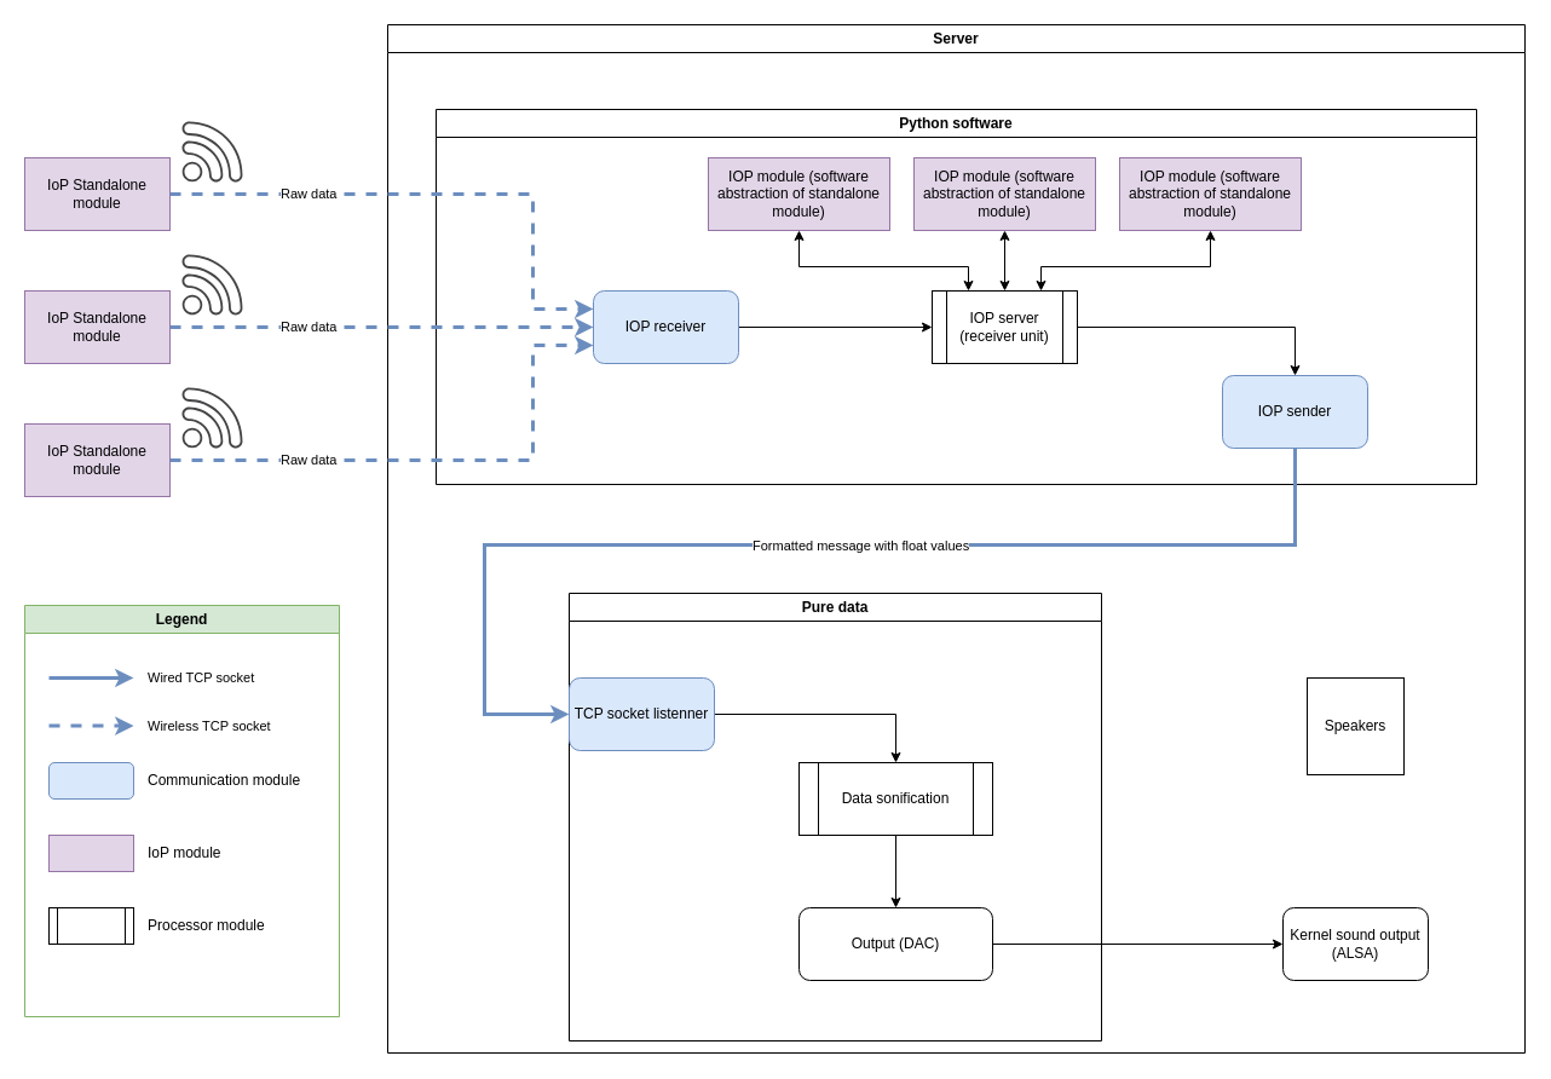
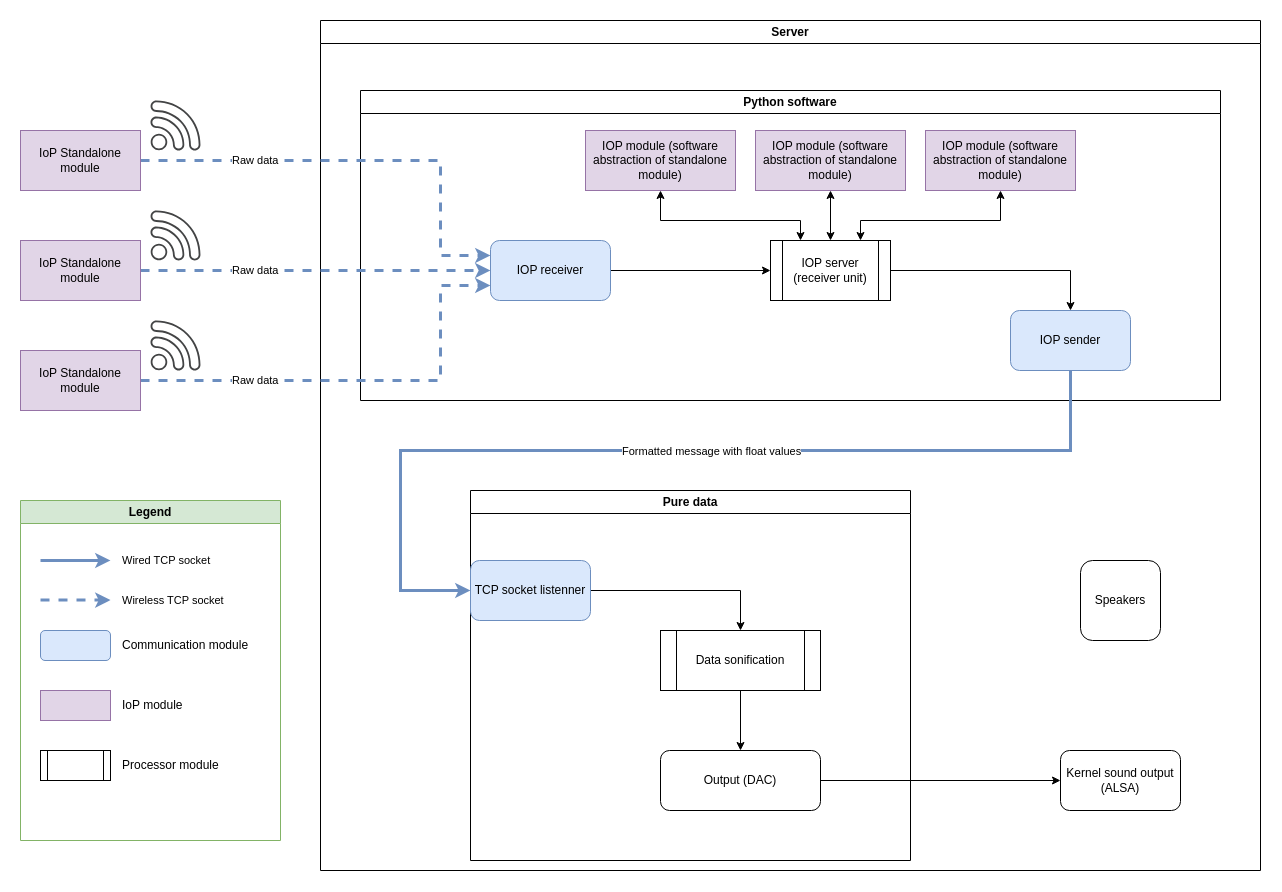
  <mxCell id="0" />
  <mxCell id="1" parent="0" />
  <mxCell id="2" value="Server" style="swimlane;whiteSpace=wrap;html=1;labelBackgroundColor=none;labelBorderColor=none;rounded=0;" parent="1" vertex="1"><mxGeometry x="320" y="20" width="940" height="850" as="geometry" /></mxCell>
  <mxCell id="3" value="Pure data" style="swimlane;whiteSpace=wrap;html=1;labelBackgroundColor=none;" parent="2" vertex="1"><mxGeometry x="150" y="470" width="440" height="370" as="geometry"><mxRectangle x="70" y="60" width="90" height="30" as="alternateBounds" /></mxGeometry></mxCell>
  <mxCell id="4" style="edgeStyle=orthogonalEdgeStyle;rounded=0;orthogonalLoop=1;jettySize=auto;html=1;entryX=0.5;entryY=0;entryDx=0;entryDy=0;" parent="3" source="5" target="8" edge="1"><mxGeometry relative="1" as="geometry" /></mxCell>
  <mxCell id="5" value="Data sonification" style="shape=process;whiteSpace=wrap;html=1;backgroundOutline=1;" parent="3" vertex="1"><mxGeometry x="190" y="140" width="160" height="60" as="geometry" /></mxCell>
  <mxCell id="6" style="edgeStyle=orthogonalEdgeStyle;rounded=0;orthogonalLoop=1;jettySize=auto;html=1;" parent="3" source="7" target="5" edge="1"><mxGeometry relative="1" as="geometry" /></mxCell>
  <mxCell id="7" value="&lt;span style=&quot;color: rgb(0, 0, 0); font-family: Helvetica; font-size: 12px; font-style: normal; font-variant-ligatures: normal; font-variant-caps: normal; font-weight: 400; letter-spacing: normal; orphans: 2; text-align: center; text-indent: 0px; text-transform: none; widows: 2; word-spacing: 0px; -webkit-text-stroke-width: 0px; white-space: normal; text-decoration-thickness: initial; text-decoration-style: initial; text-decoration-color: initial; float: none; display: inline !important;&quot;&gt;TCP socket listenner&lt;/span&gt;" style="rounded=1;whiteSpace=wrap;html=1;fillColor=#dae8fc;strokeColor=#6c8ebf;labelBackgroundColor=none;" parent="3" vertex="1"><mxGeometry y="70" width="120" height="60" as="geometry" /></mxCell>
  <mxCell id="8" value="Output (DAC)" style="rounded=1;whiteSpace=wrap;html=1;" parent="3" vertex="1"><mxGeometry x="190" y="260" width="160" height="60" as="geometry" /></mxCell>
  <mxCell id="9" value="Kernel sound output (ALSA)" style="rounded=1;whiteSpace=wrap;html=1;" parent="2" vertex="1"><mxGeometry x="740" y="730" width="120" height="60" as="geometry" /></mxCell>
  <mxCell id="10" style="edgeStyle=orthogonalEdgeStyle;rounded=0;orthogonalLoop=1;jettySize=auto;html=1;" parent="2" source="8" target="9" edge="1"><mxGeometry relative="1" as="geometry" /></mxCell>
- <mxCell id="11" value="Speakers" style="whiteSpace=wrap;html=1;aspect=fixed;" parent="2" vertex="1"><mxGeometry x="760" y="540" width="80" height="80" as="geometry" /></mxCell>
+ <mxCell id="11" value="Speakers" style="whiteSpace=wrap;html=1;aspect=fixed;rounded=1;" parent="2" vertex="1"><mxGeometry x="760" y="540" width="80" height="80" as="geometry" /></mxCell>
  <mxCell id="12" value="Python software" style="swimlane;whiteSpace=wrap;html=1;" parent="2" vertex="1"><mxGeometry x="40" y="70" width="860" height="310" as="geometry"><mxRectangle x="40" y="70" width="130" height="30" as="alternateBounds" /></mxGeometry></mxCell>
  <mxCell id="13" style="edgeStyle=orthogonalEdgeStyle;rounded=0;orthogonalLoop=1;jettySize=auto;html=1;entryX=0;entryY=0.5;entryDx=0;entryDy=0;" edge="1" parent="12" source="14" target="16"><mxGeometry relative="1" as="geometry" /></mxCell>
  <mxCell id="14" value="IOP receiver" style="rounded=1;whiteSpace=wrap;html=1;fillColor=#dae8fc;strokeColor=#6c8ebf;" vertex="1" parent="12"><mxGeometry x="130" y="150" width="120" height="60" as="geometry" /></mxCell>
  <mxCell id="15" style="edgeStyle=orthogonalEdgeStyle;rounded=0;orthogonalLoop=1;jettySize=auto;html=1;entryX=0.5;entryY=0;entryDx=0;entryDy=0;" edge="1" parent="12" source="16" target="23"><mxGeometry relative="1" as="geometry" /></mxCell>
  <mxCell id="16" value="IOP server (receiver unit)" style="rounded=0;whiteSpace=wrap;html=1;shape=process;backgroundOutline=1;" vertex="1" parent="12"><mxGeometry x="410" y="150" width="120" height="60" as="geometry" /></mxCell>
  <mxCell id="17" style="edgeStyle=orthogonalEdgeStyle;rounded=0;orthogonalLoop=1;jettySize=auto;html=1;entryX=0.25;entryY=0;entryDx=0;entryDy=0;startArrow=classic;startFill=1;" edge="1" parent="12" source="18" target="16"><mxGeometry relative="1" as="geometry"><Array as="points"><mxPoint x="300" y="130" /><mxPoint x="440" y="130" /></Array></mxGeometry></mxCell>
  <mxCell id="18" value="IOP module (software abstraction of standalone module)" style="rounded=0;whiteSpace=wrap;html=1;fillColor=#e1d5e7;strokeColor=#9673a6;" vertex="1" parent="12"><mxGeometry x="225" y="40" width="150" height="60" as="geometry" /></mxCell>
  <mxCell id="19" style="edgeStyle=orthogonalEdgeStyle;rounded=0;orthogonalLoop=1;jettySize=auto;html=1;entryX=0.5;entryY=0;entryDx=0;entryDy=0;startArrow=classic;startFill=1;" edge="1" parent="12" source="20" target="16"><mxGeometry relative="1" as="geometry" /></mxCell>
  <mxCell id="20" value="IOP module (software abstraction of standalone module)" style="rounded=0;whiteSpace=wrap;html=1;fillColor=#e1d5e7;strokeColor=#9673a6;" vertex="1" parent="12"><mxGeometry x="395" y="40" width="150" height="60" as="geometry" /></mxCell>
  <mxCell id="21" style="edgeStyle=orthogonalEdgeStyle;rounded=0;orthogonalLoop=1;jettySize=auto;html=1;entryX=0.75;entryY=0;entryDx=0;entryDy=0;startArrow=classic;startFill=1;" edge="1" parent="12" source="22" target="16"><mxGeometry relative="1" as="geometry"><Array as="points"><mxPoint x="640" y="130" /><mxPoint x="500" y="130" /></Array></mxGeometry></mxCell>
  <mxCell id="22" value="IOP module (software abstraction of standalone module)" style="rounded=0;whiteSpace=wrap;html=1;fillColor=#e1d5e7;strokeColor=#9673a6;" vertex="1" parent="12"><mxGeometry x="565" y="40" width="150" height="60" as="geometry" /></mxCell>
  <mxCell id="23" value="IOP sender" style="rounded=1;whiteSpace=wrap;html=1;fillColor=#dae8fc;strokeColor=#6c8ebf;" vertex="1" parent="12"><mxGeometry x="650" y="220" width="120" height="60" as="geometry" /></mxCell>
  <mxCell id="24" style="edgeStyle=orthogonalEdgeStyle;rounded=0;orthogonalLoop=1;jettySize=auto;html=1;entryX=0.5;entryY=1;entryDx=0;entryDy=0;startArrow=classic;startFill=1;endArrow=none;endFill=0;strokeWidth=3;fillColor=#dae8fc;strokeColor=#6c8ebf;" edge="1" parent="2" source="7" target="23"><mxGeometry relative="1" as="geometry"><Array as="points"><mxPoint x="80" y="570" /><mxPoint x="80" y="430" /><mxPoint x="750" y="430" /></Array></mxGeometry></mxCell>
  <mxCell id="25" value="Formatted message with float values" style="edgeLabel;html=1;align=left;verticalAlign=middle;resizable=0;points=[];labelPosition=right;verticalLabelPosition=middle;" vertex="1" connectable="0" parent="24"><mxGeometry x="0.614" y="-3" relative="1" as="geometry"><mxPoint x="-345" y="-3" as="offset" /></mxGeometry></mxCell>
  <mxCell id="26" value="&lt;span style=&quot;text-align: center;&quot;&gt;Raw data&lt;/span&gt;" style="edgeStyle=orthogonalEdgeStyle;rounded=0;orthogonalLoop=1;jettySize=auto;html=1;entryX=0;entryY=0.25;entryDx=0;entryDy=0;fillColor=#dae8fc;strokeColor=#6c8ebf;strokeWidth=3;dashed=1;labelPosition=right;verticalLabelPosition=middle;align=left;verticalAlign=middle;" edge="1" parent="1" source="27" target="14"><mxGeometry x="-0.596" relative="1" as="geometry"><mxPoint x="370" y="160" as="targetPoint" /><Array as="points"><mxPoint x="440" y="160" /><mxPoint x="440" y="255" /></Array><mxPoint as="offset" /></mxGeometry></mxCell>
  <mxCell id="27" value="IoP Standalone module" style="rounded=0;whiteSpace=wrap;html=1;fillColor=#e1d5e7;strokeColor=#9673a6;" parent="1" vertex="1"><mxGeometry x="20" y="130" width="120" height="60" as="geometry" /></mxCell>
  <mxCell id="28" value="&lt;span style=&quot;color: rgb(0, 0, 0); font-family: Helvetica; font-size: 11px; font-style: normal; font-variant-ligatures: normal; font-variant-caps: normal; font-weight: 400; letter-spacing: normal; orphans: 2; text-align: center; text-indent: 0px; text-transform: none; widows: 2; word-spacing: 0px; -webkit-text-stroke-width: 0px; white-space: nowrap; background-color: rgb(255, 255, 255); text-decoration-thickness: initial; text-decoration-style: initial; text-decoration-color: initial; display: inline !important; float: none;&quot;&gt;Raw data&lt;/span&gt;" style="edgeStyle=orthogonalEdgeStyle;rounded=0;orthogonalLoop=1;jettySize=auto;html=1;entryX=0;entryY=0.5;entryDx=0;entryDy=0;fillColor=#dae8fc;strokeColor=#6c8ebf;strokeWidth=3;dashed=1;labelPosition=right;verticalLabelPosition=middle;align=left;verticalAlign=middle;" edge="1" parent="1" source="29" target="14"><mxGeometry x="-0.486" relative="1" as="geometry"><mxPoint as="offset" /></mxGeometry></mxCell>
  <mxCell id="29" value="IoP Standalone module" style="rounded=0;whiteSpace=wrap;html=1;fillColor=#e1d5e7;strokeColor=#9673a6;" parent="1" vertex="1"><mxGeometry x="20" y="240" width="120" height="60" as="geometry" /></mxCell>
  <mxCell id="30" value="&lt;span style=&quot;color: rgb(0, 0, 0); font-family: Helvetica; font-size: 11px; font-style: normal; font-variant-ligatures: normal; font-variant-caps: normal; font-weight: 400; letter-spacing: normal; orphans: 2; text-align: center; text-indent: 0px; text-transform: none; widows: 2; word-spacing: 0px; -webkit-text-stroke-width: 0px; white-space: nowrap; background-color: rgb(255, 255, 255); text-decoration-thickness: initial; text-decoration-style: initial; text-decoration-color: initial; display: inline !important; float: none;&quot;&gt;Raw data&lt;/span&gt;" style="edgeStyle=orthogonalEdgeStyle;rounded=0;orthogonalLoop=1;jettySize=auto;html=1;entryX=0;entryY=0.75;entryDx=0;entryDy=0;fillColor=#dae8fc;strokeColor=#6c8ebf;strokeWidth=3;dashed=1;labelPosition=right;verticalLabelPosition=middle;align=left;verticalAlign=middle;" edge="1" parent="1" source="31" target="14"><mxGeometry x="-0.596" relative="1" as="geometry"><mxPoint x="370" y="380" as="targetPoint" /><Array as="points"><mxPoint x="440" y="380" /><mxPoint x="440" y="285" /></Array><mxPoint as="offset" /></mxGeometry></mxCell>
  <mxCell id="31" value="&lt;span style=&quot;color: rgb(0, 0, 0); font-family: Helvetica; font-size: 12px; font-style: normal; font-variant-ligatures: normal; font-variant-caps: normal; font-weight: 400; letter-spacing: normal; orphans: 2; text-align: center; text-indent: 0px; text-transform: none; widows: 2; word-spacing: 0px; -webkit-text-stroke-width: 0px; white-space: normal; text-decoration-thickness: initial; text-decoration-style: initial; text-decoration-color: initial; float: none; display: inline !important;&quot;&gt;IoP Standalone module&lt;/span&gt;" style="rounded=0;whiteSpace=wrap;html=1;fillColor=#e1d5e7;strokeColor=#9673a6;labelBackgroundColor=none;" parent="1" vertex="1"><mxGeometry x="20" y="350" width="120" height="60" as="geometry" /></mxCell>
  <mxCell id="32" value="" style="sketch=0;pointerEvents=1;shadow=0;dashed=0;html=1;strokeColor=none;fillColor=#434445;aspect=fixed;labelPosition=center;verticalLabelPosition=bottom;verticalAlign=top;align=center;outlineConnect=0;shape=mxgraph.vvd.wi_fi;" vertex="1" parent="1"><mxGeometry y="100" width="50" height="50" as="geometry" x="150" /></mxCell>
  <mxCell id="33" value="" style="sketch=0;pointerEvents=1;shadow=0;dashed=0;html=1;strokeColor=none;fillColor=#434445;aspect=fixed;labelPosition=center;verticalLabelPosition=bottom;verticalAlign=top;align=center;outlineConnect=0;shape=mxgraph.vvd.wi_fi;" vertex="1" parent="1"><mxGeometry y="210" width="50" height="50" as="geometry" x="150" /></mxCell>
  <mxCell id="34" value="" style="sketch=0;pointerEvents=1;shadow=0;dashed=0;html=1;strokeColor=none;fillColor=#434445;aspect=fixed;labelPosition=center;verticalLabelPosition=bottom;verticalAlign=top;align=center;outlineConnect=0;shape=mxgraph.vvd.wi_fi;" vertex="1" parent="1"><mxGeometry y="320" width="50" height="50" as="geometry" x="150" /></mxCell>
  <mxCell id="35" value="Legend" style="swimlane;whiteSpace=wrap;html=1;fillColor=#d5e8d4;strokeColor=#82b366;" vertex="1" parent="1"><mxGeometry x="20" y="500" width="260" height="340" as="geometry" /></mxCell>
  <mxCell id="36" value="Wired TCP socket" style="endArrow=classic;html=1;rounded=0;strokeWidth=3;fillColor=#dae8fc;strokeColor=#6c8ebf;labelPosition=right;verticalLabelPosition=middle;align=left;verticalAlign=middle;" edge="1" parent="35"><mxGeometry x="1" y="10" width="50" height="50" relative="1" as="geometry"><mxPoint x="20" y="60" as="sourcePoint" /><mxPoint x="90" y="60" as="targetPoint" /><mxPoint x="10" y="10" as="offset" /></mxGeometry></mxCell>
  <mxCell id="37" value="Wireless TCP socket" style="endArrow=classic;html=1;rounded=0;strokeWidth=3;fillColor=#dae8fc;strokeColor=#6c8ebf;labelPosition=right;verticalLabelPosition=middle;align=left;verticalAlign=middle;dashed=1;" edge="1" parent="35"><mxGeometry x="1" y="10" width="50" height="50" relative="1" as="geometry"><mxPoint x="20" y="99.58" as="sourcePoint" /><mxPoint x="90" y="99.58" as="targetPoint" /><mxPoint x="10" y="10" as="offset" /></mxGeometry></mxCell>
  <mxCell id="38" value="" style="group" vertex="1" connectable="0" parent="35"><mxGeometry x="20" y="130" width="210" height="30" as="geometry" /></mxCell>
  <mxCell id="39" value="" style="rounded=1;whiteSpace=wrap;html=1;fillColor=#dae8fc;strokeColor=#6c8ebf;labelPosition=right;verticalLabelPosition=middle;align=left;verticalAlign=middle;" vertex="1" parent="38"><mxGeometry width="70" height="30" as="geometry" /></mxCell>
  <mxCell id="40" value="Communication module" style="text;html=1;align=left;verticalAlign=middle;whiteSpace=wrap;rounded=0;" vertex="1" parent="38"><mxGeometry x="80" width="130" height="30" as="geometry" /></mxCell>
  <mxCell id="41" value="" style="group" vertex="1" connectable="0" parent="35"><mxGeometry x="20" y="190" width="210" height="30" as="geometry" /></mxCell>
  <mxCell id="42" value="" style="rounded=0;whiteSpace=wrap;html=1;fillColor=#e1d5e7;strokeColor=#9673a6;" vertex="1" parent="41"><mxGeometry width="70" height="30" as="geometry" /></mxCell>
  <mxCell id="43" value="IoP module" style="text;html=1;align=left;verticalAlign=middle;whiteSpace=wrap;rounded=0;" vertex="1" parent="41"><mxGeometry x="80" width="130" height="30" as="geometry" /></mxCell>
  <mxCell id="44" value="" style="group" vertex="1" connectable="0" parent="35"><mxGeometry x="20" y="250" width="210" height="30" as="geometry" /></mxCell>
  <mxCell id="45" value="" style="rounded=0;whiteSpace=wrap;html=1;shape=process;backgroundOutline=1;" vertex="1" parent="44"><mxGeometry width="70" height="30" as="geometry" /></mxCell>
  <mxCell id="46" value="Processor module" style="text;html=1;align=left;verticalAlign=middle;whiteSpace=wrap;rounded=0;" vertex="1" parent="44"><mxGeometry x="80" width="130" height="30" as="geometry" /></mxCell>
